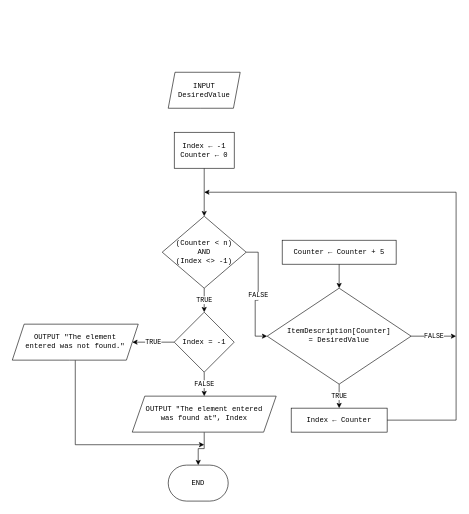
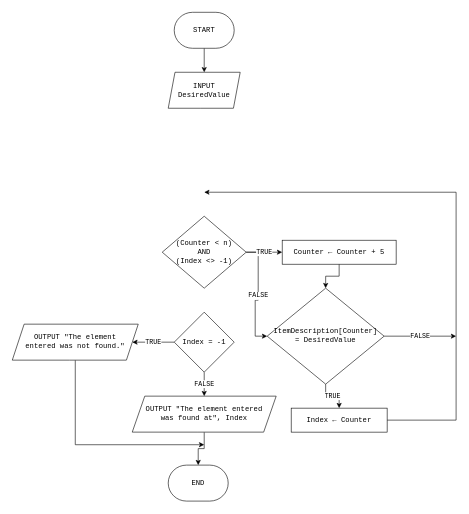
  <mxCell id="0" />
  <mxCell id="1" parent="0" />
+ <mxCell id="2" value="" style="edgeStyle=orthogonalEdgeStyle;rounded=0;orthogonalLoop=1;jettySize=auto;html=1;fontFamily=Courier New;strokeWidth=1;" parent="1" source="3" target="4" edge="1"><mxGeometry relative="1" as="geometry" /></mxCell>
+ <mxCell id="3" value="START" style="strokeWidth=1;html=1;shape=mxgraph.flowchart.terminator;whiteSpace=wrap;fontFamily=Courier New;" parent="1" vertex="1"><mxGeometry x="290" y="20" width="100" height="60" as="geometry" /></mxCell>
  <mxCell id="4" value="INPUT&lt;br&gt;DesiredValue" style="shape=parallelogram;html=1;strokeWidth=1;perimeter=parallelogramPerimeter;rounded=1;arcSize=0;size=0.094;whiteSpace=wrap;fontFamily=Courier New;" parent="1" vertex="1"><mxGeometry x="280" y="120" width="120" height="60" as="geometry" /></mxCell>
- <mxCell id="5" value="" style="edgeStyle=orthogonalEdgeStyle;rounded=0;orthogonalLoop=1;jettySize=auto;html=1;fontFamily=Courier New;strokeWidth=1;" parent="1" source="6" target="9" edge="1"><mxGeometry relative="1" as="geometry" /></mxCell>
- <mxCell id="6" value="&lt;div&gt;Index ← -1&lt;/div&gt;&lt;div&gt;Counter ← 0&lt;/div&gt;" style="rounded=1;whiteSpace=wrap;html=1;absoluteArcSize=1;arcSize=0;strokeWidth=1;fontFamily=Courier New;" parent="1" vertex="1"><mxGeometry x="290" y="220" width="100" height="60" as="geometry" /></mxCell>
  <mxCell id="7" value="FALSE" style="edgeStyle=orthogonalEdgeStyle;rounded=0;orthogonalLoop=1;jettySize=auto;html=1;fontFamily=Courier New;strokeWidth=1;" parent="1" source="9" target="12" edge="1"><mxGeometry relative="1" as="geometry" /></mxCell>
- <mxCell id="8" value="TRUE" style="edgeStyle=orthogonalEdgeStyle;rounded=0;orthogonalLoop=1;jettySize=auto;html=1;fontFamily=Courier New;strokeWidth=1;" parent="1" source="9" target="19" edge="1"><mxGeometry relative="1" as="geometry" /></mxCell>
+ <mxCell id="8" value="TRUE" style="edgeStyle=orthogonalEdgeStyle;rounded=0;orthogonalLoop=1;jettySize=auto;html=1;fontFamily=Courier New;strokeWidth=1;" parent="1" source="9" target="14" edge="1"><mxGeometry relative="1" as="geometry" /></mxCell>
  <mxCell id="9" value="(Counter &amp;lt; n)&lt;br&gt;AND&lt;br&gt;(Index &amp;lt;&amp;gt; -1)" style="strokeWidth=1;html=1;shape=mxgraph.flowchart.decision;whiteSpace=wrap;fontFamily=Courier New;" parent="1" vertex="1"><mxGeometry x="270" y="360" width="140" height="120" as="geometry" /></mxCell>
  <mxCell id="10" value="TRUE" style="edgeStyle=orthogonalEdgeStyle;rounded=0;orthogonalLoop=1;jettySize=auto;html=1;fontFamily=Courier New;strokeWidth=1;" parent="1" source="12" target="16" edge="1"><mxGeometry relative="1" as="geometry" /></mxCell>
  <mxCell id="11" value="FALSE" style="edgeStyle=orthogonalEdgeStyle;rounded=0;orthogonalLoop=1;jettySize=auto;html=1;exitX=1;exitY=0.5;exitDx=0;exitDy=0;exitPerimeter=0;fontFamily=Courier New;strokeWidth=1;" parent="1" source="12" edge="1"><mxGeometry relative="1" as="geometry"><mxPoint x="760" y="560" as="targetPoint" /></mxGeometry></mxCell>
- <mxCell id="12" value="ItemDescription[Counter]&lt;br&gt;= DesiredValue" style="strokeWidth=1;html=1;shape=mxgraph.flowchart.decision;whiteSpace=wrap;fontFamily=Courier New;" parent="1" vertex="1"><mxGeometry x="445" y="480" width="240" height="160" as="geometry" /></mxCell>
+ <mxCell id="12" value="ItemDescription[Counter]&lt;br&gt;= DesiredValue" style="strokeWidth=1;html=1;shape=mxgraph.flowchart.decision;whiteSpace=wrap;fontFamily=Courier New;" parent="1" vertex="1"><mxGeometry x="445" y="480" width="195" height="160" as="geometry" /></mxCell>
  <mxCell id="13" value="" style="edgeStyle=orthogonalEdgeStyle;rounded=0;orthogonalLoop=1;jettySize=auto;html=1;fontFamily=Courier New;strokeWidth=1;" parent="1" source="14" target="12" edge="1"><mxGeometry relative="1" as="geometry" /></mxCell>
  <mxCell id="14" value="&lt;div&gt;Counter ← Counter + 5&lt;/div&gt;" style="rounded=1;whiteSpace=wrap;html=1;absoluteArcSize=1;arcSize=0;strokeWidth=1;fontFamily=Courier New;" parent="1" vertex="1"><mxGeometry x="470" y="400" width="190" height="40" as="geometry" /></mxCell>
  <mxCell id="15" style="edgeStyle=orthogonalEdgeStyle;rounded=0;orthogonalLoop=1;jettySize=auto;html=1;fontFamily=Courier New;strokeWidth=1;exitX=1;exitY=0.5;exitDx=0;exitDy=0;" parent="1" edge="1" source="16"><mxGeometry relative="1" as="geometry"><mxPoint x="340" y="320" as="targetPoint" /><Array as="points"><mxPoint x="760" y="700" /><mxPoint x="760" y="320" /></Array><mxPoint x="665" y="700" as="sourcePoint" /></mxGeometry></mxCell>
  <mxCell id="16" value="&lt;div&gt;Index ← Counter&lt;/div&gt;" style="rounded=1;whiteSpace=wrap;html=1;absoluteArcSize=1;arcSize=0;strokeWidth=1;fontFamily=Courier New;" parent="1" vertex="1"><mxGeometry x="485" y="680" width="160" height="40" as="geometry" /></mxCell>
  <mxCell id="17" value="TRUE" style="edgeStyle=orthogonalEdgeStyle;rounded=0;orthogonalLoop=1;jettySize=auto;html=1;fontFamily=Courier New;strokeWidth=1;" parent="1" source="19" target="21" edge="1"><mxGeometry relative="1" as="geometry" /></mxCell>
  <mxCell id="18" value="FALSE" style="edgeStyle=orthogonalEdgeStyle;rounded=0;orthogonalLoop=1;jettySize=auto;html=1;fontFamily=Courier New;strokeWidth=1;" parent="1" source="19" target="24" edge="1"><mxGeometry relative="1" as="geometry" /></mxCell>
  <mxCell id="19" value="Index = -1" style="strokeWidth=1;html=1;shape=mxgraph.flowchart.decision;whiteSpace=wrap;fontFamily=Courier New;" parent="1" vertex="1"><mxGeometry x="290" y="520" width="100" height="100" as="geometry" /></mxCell>
  <mxCell id="20" style="edgeStyle=orthogonalEdgeStyle;rounded=0;orthogonalLoop=1;jettySize=auto;html=1;exitX=0.5;exitY=1;exitDx=0;exitDy=0;fontFamily=Courier New;strokeWidth=1;" parent="1" source="21" edge="1"><mxGeometry relative="1" as="geometry"><mxPoint x="340" y="741" as="targetPoint" /><Array as="points"><mxPoint x="125" y="741" /></Array></mxGeometry></mxCell>
  <mxCell id="21" value="OUTPUT &quot;The element&lt;br&gt;entered was not found.&quot;" style="shape=parallelogram;html=1;strokeWidth=1;perimeter=parallelogramPerimeter;whiteSpace=wrap;rounded=1;arcSize=0;size=0.094;fontFamily=Courier New;" parent="1" vertex="1"><mxGeometry x="20" y="540" width="210" height="60" as="geometry" /></mxCell>
  <mxCell id="22" value="&lt;div style=&quot;&quot;&gt;&lt;span&gt;END&lt;/span&gt;&lt;/div&gt;" style="strokeWidth=1;html=1;shape=mxgraph.flowchart.terminator;whiteSpace=wrap;align=center;fontFamily=Courier New;" parent="1" vertex="1"><mxGeometry x="280" y="775" width="100" height="60" as="geometry" /></mxCell>
  <mxCell id="23" value="" style="edgeStyle=orthogonalEdgeStyle;rounded=0;orthogonalLoop=1;jettySize=auto;html=1;fontFamily=Courier New;strokeWidth=1;" parent="1" source="24" target="22" edge="1"><mxGeometry relative="1" as="geometry" /></mxCell>
  <mxCell id="24" value="OUTPUT &quot;The element entered&lt;br&gt;was found at&quot;, Index" style="shape=parallelogram;html=1;strokeWidth=1;perimeter=parallelogramPerimeter;whiteSpace=wrap;rounded=1;arcSize=0;size=0.087;align=center;fontFamily=Courier New;" parent="1" vertex="1"><mxGeometry x="220" y="660" width="240" height="60" as="geometry" /></mxCell>
